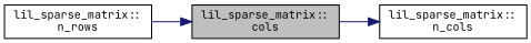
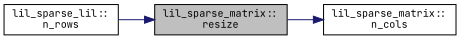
  digraph {
    fontname="JetBrains Mono"
    rankdir=LR
    node [color=black fillcolor=white fontname="JetBrains Mono" fontsize=10 shape=record style=filled]
    edge [color=midnightblue fontname="JetBrains Mono" fontsize=10 labelfontname=Helvetica labelfontsize=10 style=solid]
-   n1 [fillcolor=grey75 fontcolor=black height=0.2 label="lil_sparse_matrix::\lcols" width=0.4]
+   n1 [fillcolor=grey75 fontcolor=black height=0.2 label="lil_sparse_matrix::\lresize" width=0.4]
    n2 [height=0.2 label="lil_sparse_matrix::\ln_cols" width=0.4]
-   n3 [height=0.2 label="lil_sparse_matrix::\ln_rows" width=0.4]
+   n3 [height=0.2 label="lil_sparse_lil::\ln_rows" width=0.4]
    n1 -> n2
    n3 -> n1
  }
